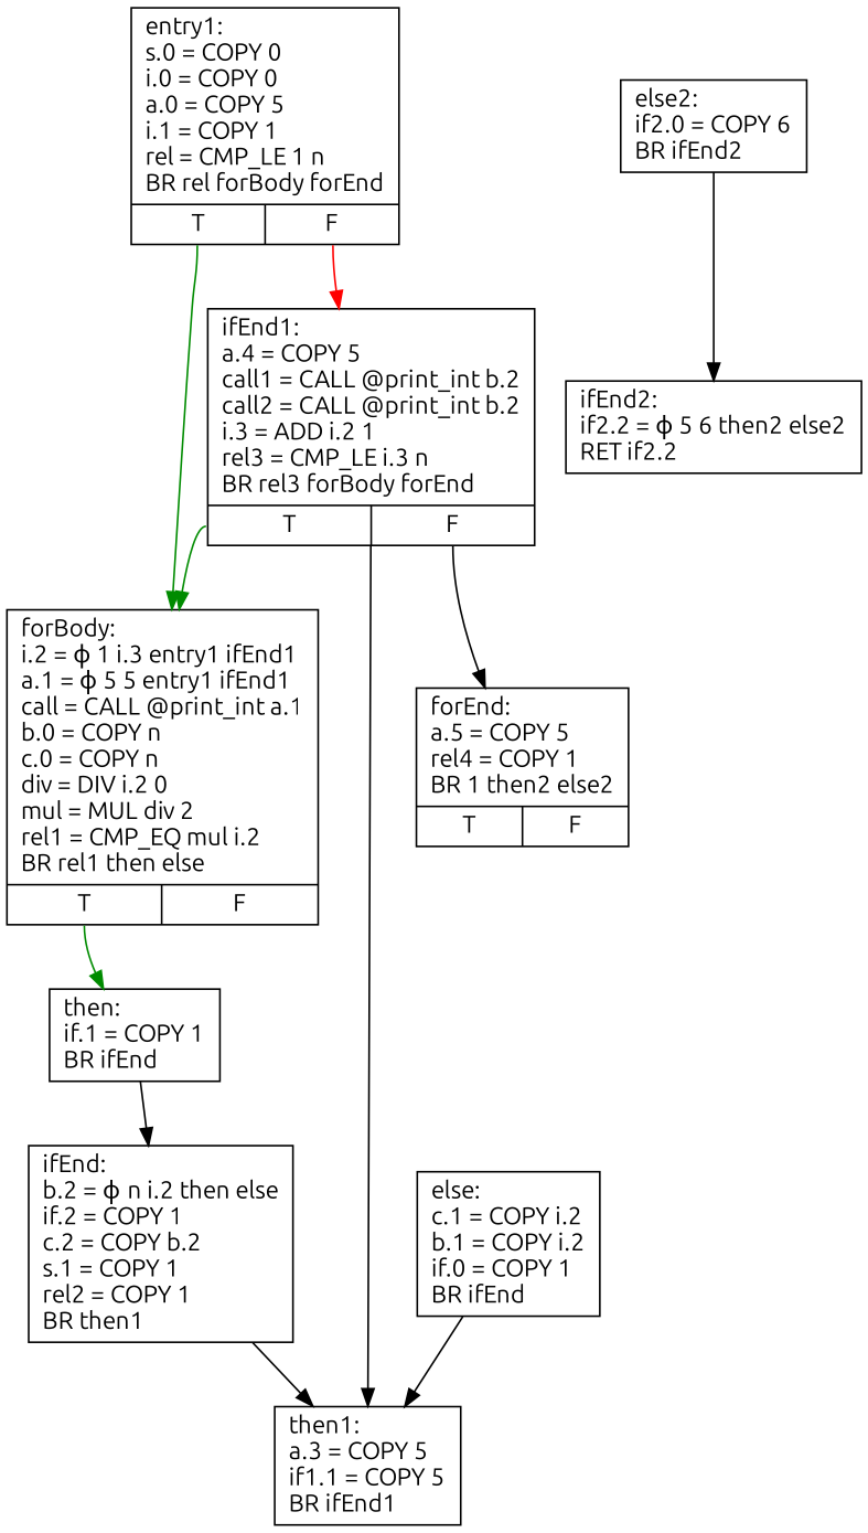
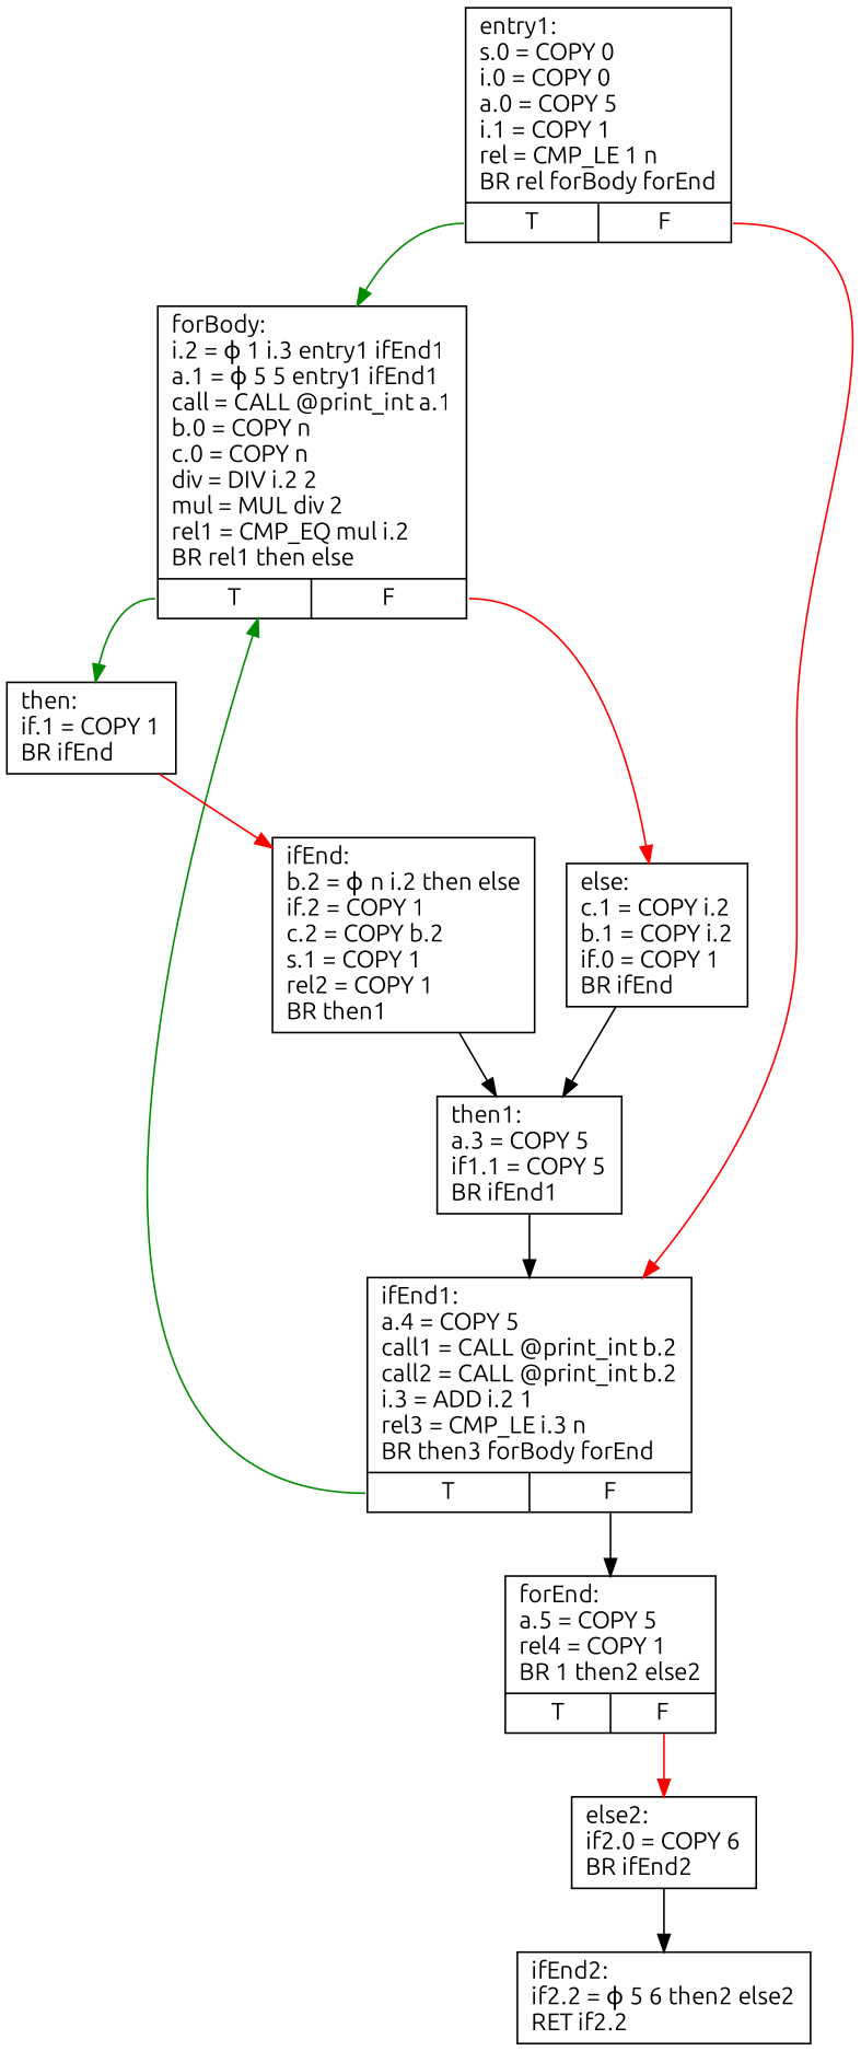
  digraph {
    fontname=Ubuntu
    node [fontname=Ubuntu shape=record]
    edge [fontname=Ubuntu]
    n1 [label="{entry1:\ls.0 = COPY 0\li.0 = COPY 0\la.0 = COPY 5\li.1 = COPY 1\lrel = CMP_LE 1 n\lBR rel forBody forEnd\l|{<t> T|<f> F}}"]
-   n2 [label="{forBody:\li.2 = ϕ 1 i.3 entry1 ifEnd1\la.1 = ϕ 5 5 entry1 ifEnd1\lcall = CALL @print_int a.1\lb.0 = COPY n\lc.0 = COPY n\ldiv = DIV i.2 0\lmul = MUL div 2\lrel1 = CMP_EQ mul i.2\lBR rel1 then else\l|{<t> T|<f> F}}"]
-   n3 [label="{ifEnd1:\la.4 = COPY 5\lcall1 = CALL @print_int b.2\lcall2 = CALL @print_int b.2\li.3 = ADD i.2 1\lrel3 = CMP_LE i.3 n\lBR rel3 forBody forEnd\l|{<t> T|<f> F}}"]
+   n2 [label="{forBody:\li.2 = ϕ 1 i.3 entry1 ifEnd1\la.1 = ϕ 5 5 entry1 ifEnd1\lcall = CALL @print_int a.1\lb.0 = COPY n\lc.0 = COPY n\ldiv = DIV i.2 2\lmul = MUL div 2\lrel1 = CMP_EQ mul i.2\lBR rel1 then else\l|{<t> T|<f> F}}"]
+   n3 [label="{ifEnd1:\la.4 = COPY 5\lcall1 = CALL @print_int b.2\lcall2 = CALL @print_int b.2\li.3 = ADD i.2 1\lrel3 = CMP_LE i.3 n\lBR then3 forBody forEnd\l|{<t> T|<f> F}}"]
    n4 [label="{then:\lif.1 = COPY 1\lBR ifEnd\l}"]
    n5 [label="{else:\lc.1 = COPY i.2\lb.1 = COPY i.2\lif.0 = COPY 1\lBR ifEnd\l}"]
    n6 [label="{forEnd:\la.5 = COPY 5\lrel4 = COPY 1\lBR 1 then2 else2\l|{<t> T|<f> F}}"]
    n7 [label="{else2:\lif2.0 = COPY 6\lBR ifEnd2\l}"]
    n8 [label="{ifEnd:\lb.2 = ϕ n i.2 then else\lif.2 = COPY 1\lc.2 = COPY b.2\ls.1 = COPY 1\lrel2 = COPY 1\lBR then1\l}"]
    n9 [label="{then1:\la.3 = COPY 5\lif1.1 = COPY 5\lBR ifEnd1\l}"]
    n10 [label="{ifEnd2:\lif2.2 = ϕ 5 6 then2 else2\lRET if2.2\l}"]
    n1 -> n2 [color=green4 tailport=t]
    n1 -> n3 [color=red tailport=f]
    n2 -> n4 [color=green4 tailport=t]
+   n2 -> n5 [color=red tailport=f]
    n3 -> n2 [color=green4 tailport=t]
    n3 -> n6 [color=black tailport=f]
-   n4 -> n8
+   n4 -> n8 [color=red]
    n5 -> n9
+   n6 -> n7 [color=red tailport=f]
    n7 -> n10
    n8 -> n9
-   n3 -> n9
+   n9 -> n3
  }
